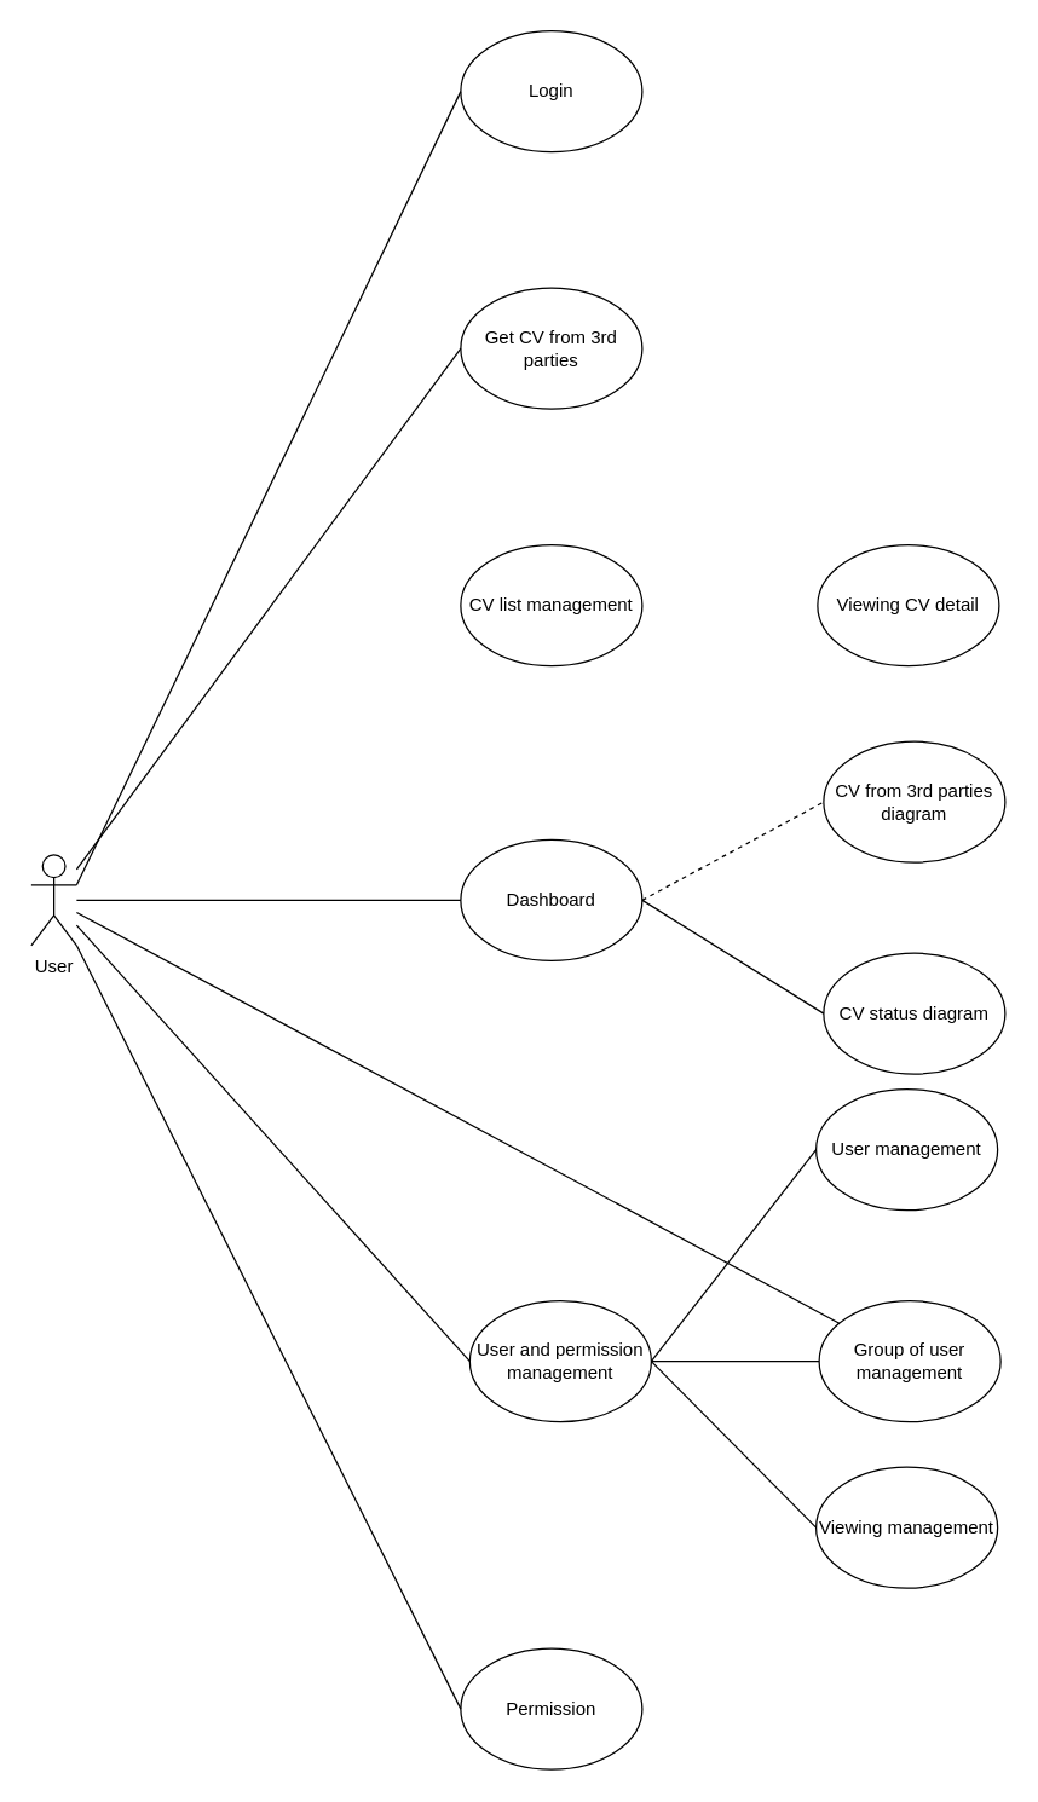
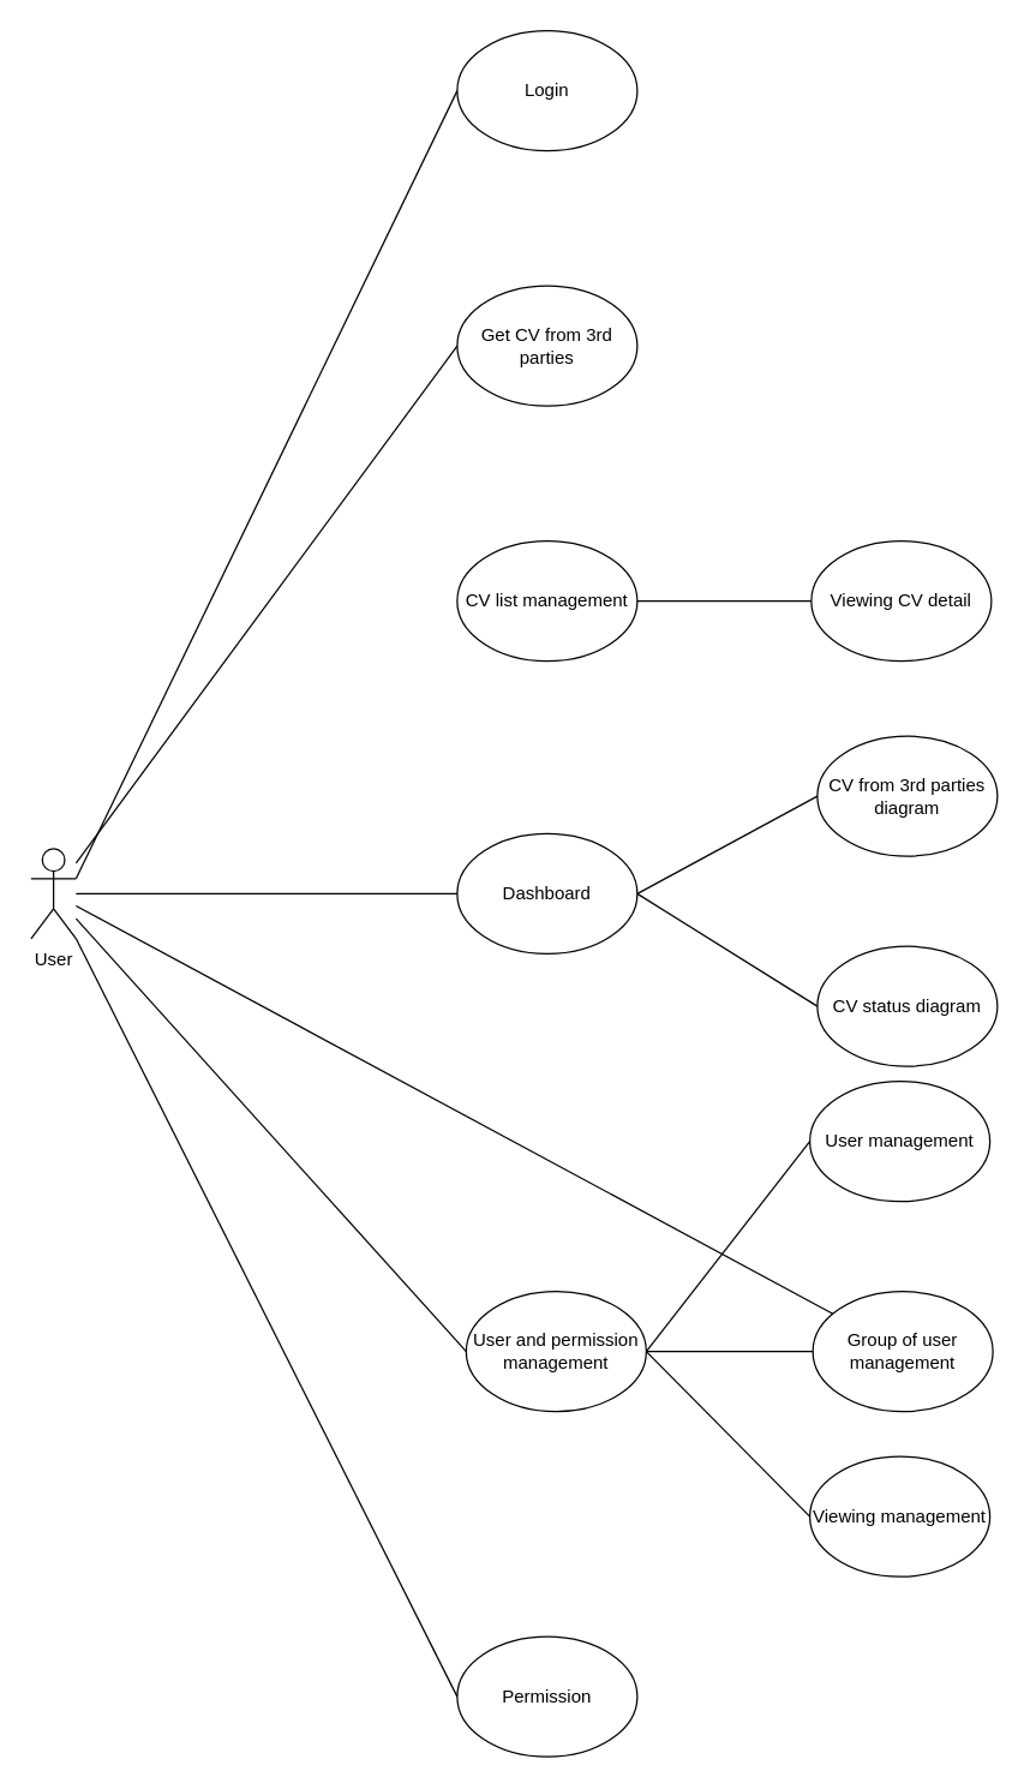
  <mxCell id="0" />
  <mxCell id="1" parent="0" />
  <mxCell id="2" value="User" style="shape=umlActor;verticalLabelPosition=bottom;verticalAlign=top;html=1;outlineConnect=0;" parent="1" vertex="1"><mxGeometry x="20" y="565" width="30" height="60" as="geometry" /></mxCell>
  <mxCell id="3" value="Login" style="ellipse;whiteSpace=wrap;html=1;" parent="1" vertex="1"><mxGeometry x="304" y="20" width="120" height="80" as="geometry" /></mxCell>
  <mxCell id="4" value="Permission" style="ellipse;whiteSpace=wrap;html=1;" parent="1" vertex="1"><mxGeometry x="304" y="1090" width="120" height="80" as="geometry" /></mxCell>
  <mxCell id="5" value="CV list management" style="ellipse;whiteSpace=wrap;html=1;" parent="1" vertex="1"><mxGeometry x="304" y="360" width="120" height="80" as="geometry" /></mxCell>
  <mxCell id="6" value="Viewing CV detail" style="ellipse;whiteSpace=wrap;html=1;" parent="1" vertex="1"><mxGeometry x="540" y="360" width="120" height="80" as="geometry" /></mxCell>
  <mxCell id="7" value="Dashboard" style="ellipse;whiteSpace=wrap;html=1;" parent="1" vertex="1"><mxGeometry x="304" y="555" width="120" height="80" as="geometry" /></mxCell>
  <mxCell id="8" value="CV from 3rd parties diagram" style="ellipse;whiteSpace=wrap;html=1;" parent="1" vertex="1"><mxGeometry x="544" y="490" width="120" height="80" as="geometry" /></mxCell>
  <mxCell id="9" value="CV status diagram" style="ellipse;whiteSpace=wrap;html=1;" parent="1" vertex="1"><mxGeometry x="544" y="630" width="120" height="80" as="geometry" /></mxCell>
  <mxCell id="10" value="" style="endArrow=none;html=1;rounded=0;entryX=0;entryY=0.5;entryDx=0;entryDy=0;exitX=1;exitY=0.333;exitDx=0;exitDy=0;exitPerimeter=0;" parent="1" source="2" target="3" edge="1"><mxGeometry width="50" height="50" relative="1" as="geometry"><mxPoint x="30" y="530" as="sourcePoint" /><mxPoint x="300" y="280" as="targetPoint" /></mxGeometry></mxCell>
  <mxCell id="11" value="" style="endArrow=none;html=1;rounded=0;" parent="1" source="2" target="22" edge="1"><mxGeometry width="50" height="50" relative="1" as="geometry"><mxPoint x="30" y="540" as="sourcePoint" /><mxPoint x="230" y="470" as="targetPoint" /></mxGeometry></mxCell>
  <mxCell id="12" value="" style="endArrow=none;html=1;rounded=0;entryX=0;entryY=0.5;entryDx=0;entryDy=0;" parent="1" source="2" target="7" edge="1"><mxGeometry width="50" height="50" relative="1" as="geometry"><mxPoint x="90" y="700" as="sourcePoint" /><mxPoint x="140" y="650" as="targetPoint" /></mxGeometry></mxCell>
  <mxCell id="13" value="" style="endArrow=none;html=1;rounded=0;entryX=0;entryY=0.5;entryDx=0;entryDy=0;" parent="1" source="2" target="4" edge="1"><mxGeometry width="50" height="50" relative="1" as="geometry"><mxPoint x="90" y="770" as="sourcePoint" /><mxPoint x="140" y="720" as="targetPoint" /></mxGeometry></mxCell>
- <mxCell id="14" value="" style="endArrow=none;html=1;rounded=0;exitX=1;exitY=0.5;exitDx=0;exitDy=0;entryX=0;entryY=0.5;entryDx=0;entryDy=0;dashed=1;" parent="1" source="7" target="8" edge="1"><mxGeometry width="50" height="50" relative="1" as="geometry"><mxPoint x="464" y="600" as="sourcePoint" /><mxPoint x="514" y="550" as="targetPoint" /></mxGeometry></mxCell>
+ <mxCell id="14" value="" style="endArrow=none;html=1;rounded=0;exitX=1;exitY=0.5;exitDx=0;exitDy=0;entryX=0;entryY=0.5;entryDx=0;entryDy=0;" parent="1" source="7" target="8" edge="1"><mxGeometry width="50" height="50" relative="1" as="geometry"><mxPoint x="464" y="600" as="sourcePoint" /><mxPoint x="514" y="550" as="targetPoint" /></mxGeometry></mxCell>
  <mxCell id="15" value="" style="endArrow=none;html=1;rounded=0;exitX=1;exitY=0.5;exitDx=0;exitDy=0;entryX=0;entryY=0.5;entryDx=0;entryDy=0;" parent="1" source="7" target="9" edge="1"><mxGeometry width="50" height="50" relative="1" as="geometry"><mxPoint x="454" y="700" as="sourcePoint" /><mxPoint x="504" y="650" as="targetPoint" /></mxGeometry></mxCell>
  <mxCell id="16" value="User and permission management" style="ellipse;whiteSpace=wrap;html=1;" parent="1" vertex="1"><mxGeometry x="310" y="860" width="120" height="80" as="geometry" /></mxCell>
  <mxCell id="17" value="" style="endArrow=none;html=1;rounded=0;entryX=0;entryY=0.5;entryDx=0;entryDy=0;" parent="1" source="2" target="16" edge="1"><mxGeometry width="50" height="50" relative="1" as="geometry"><mxPoint x="210" y="800" as="sourcePoint" /><mxPoint x="260" y="750" as="targetPoint" /></mxGeometry></mxCell>
  <mxCell id="18" value="Get CV from 3rd parties" style="ellipse;whiteSpace=wrap;html=1;" parent="1" vertex="1"><mxGeometry x="304" y="190" width="120" height="80" as="geometry" /></mxCell>
  <mxCell id="19" value="" style="endArrow=none;html=1;rounded=0;entryX=0;entryY=0.5;entryDx=0;entryDy=0;" parent="1" target="18" edge="1" source="2"><mxGeometry width="50" height="50" relative="1" as="geometry"><mxPoint x="-10" y="600" as="sourcePoint" /><mxPoint x="230" y="350" as="targetPoint" /></mxGeometry></mxCell>
+ <mxCell id="20" value="" style="endArrow=none;html=1;rounded=0;exitX=1;exitY=0.5;exitDx=0;exitDy=0;entryX=0;entryY=0.5;entryDx=0;entryDy=0;" parent="1" source="5" target="6" edge="1"><mxGeometry width="50" height="50" relative="1" as="geometry"><mxPoint x="470" y="490" as="sourcePoint" /><mxPoint x="520" y="440" as="targetPoint" /></mxGeometry></mxCell>
  <mxCell id="21" value="User management" style="ellipse;whiteSpace=wrap;html=1;" vertex="1" parent="1"><mxGeometry x="539" y="720" width="120" height="80" as="geometry" /></mxCell>
  <mxCell id="22" value="Group of user management" style="ellipse;whiteSpace=wrap;html=1;" vertex="1" parent="1"><mxGeometry x="541" y="860" width="120" height="80" as="geometry" /></mxCell>
  <mxCell id="23" value="Viewing management" style="ellipse;whiteSpace=wrap;html=1;" vertex="1" parent="1"><mxGeometry x="539" y="970" width="120" height="80" as="geometry" /></mxCell>
  <mxCell id="24" value="" style="endArrow=none;html=1;rounded=0;exitX=1;exitY=0.5;exitDx=0;exitDy=0;entryX=0;entryY=0.5;entryDx=0;entryDy=0;" edge="1" parent="1" source="16" target="21"><mxGeometry width="50" height="50" relative="1" as="geometry"><mxPoint x="460" y="870" as="sourcePoint" /><mxPoint x="510" y="820" as="targetPoint" /></mxGeometry></mxCell>
  <mxCell id="25" value="" style="endArrow=none;html=1;rounded=0;exitX=1;exitY=0.5;exitDx=0;exitDy=0;entryX=0;entryY=0.5;entryDx=0;entryDy=0;" edge="1" parent="1" source="16" target="22"><mxGeometry width="50" height="50" relative="1" as="geometry"><mxPoint x="470" y="980" as="sourcePoint" /><mxPoint x="520" y="930" as="targetPoint" /></mxGeometry></mxCell>
  <mxCell id="26" value="" style="endArrow=none;html=1;rounded=0;exitX=1;exitY=0.5;exitDx=0;exitDy=0;entryX=0;entryY=0.5;entryDx=0;entryDy=0;" edge="1" parent="1" source="16" target="23"><mxGeometry width="50" height="50" relative="1" as="geometry"><mxPoint x="420" y="1040" as="sourcePoint" /><mxPoint x="470" y="990" as="targetPoint" /></mxGeometry></mxCell>
